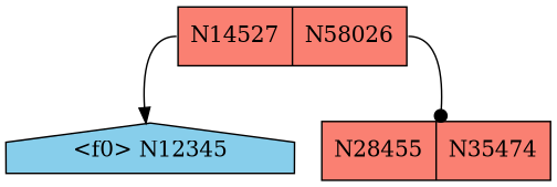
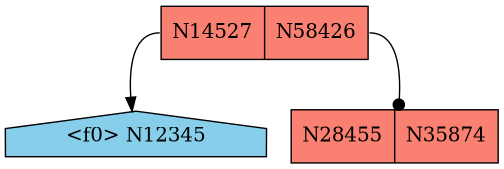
  digraph {
    node [fillcolor=salmon shape=record style=filled]
-   n1 [label="<f0> N14527 | <f1> N58026"]
+   n1 [label="<f0> N14527 | <f1> N58426"]
    n2 [fillcolor=skyblue label="<f0> N12345" shape=house]
-   n3 [label="<f0> N28455 | <f1> N35474"]
+   n3 [label="<f0> N28455 | <f1> N35874"]
    n1 -> n2 [arrowhead=normal tailport=f0]
    n1 -> n3 [arrowhead=dot tailport=f1]
  }
